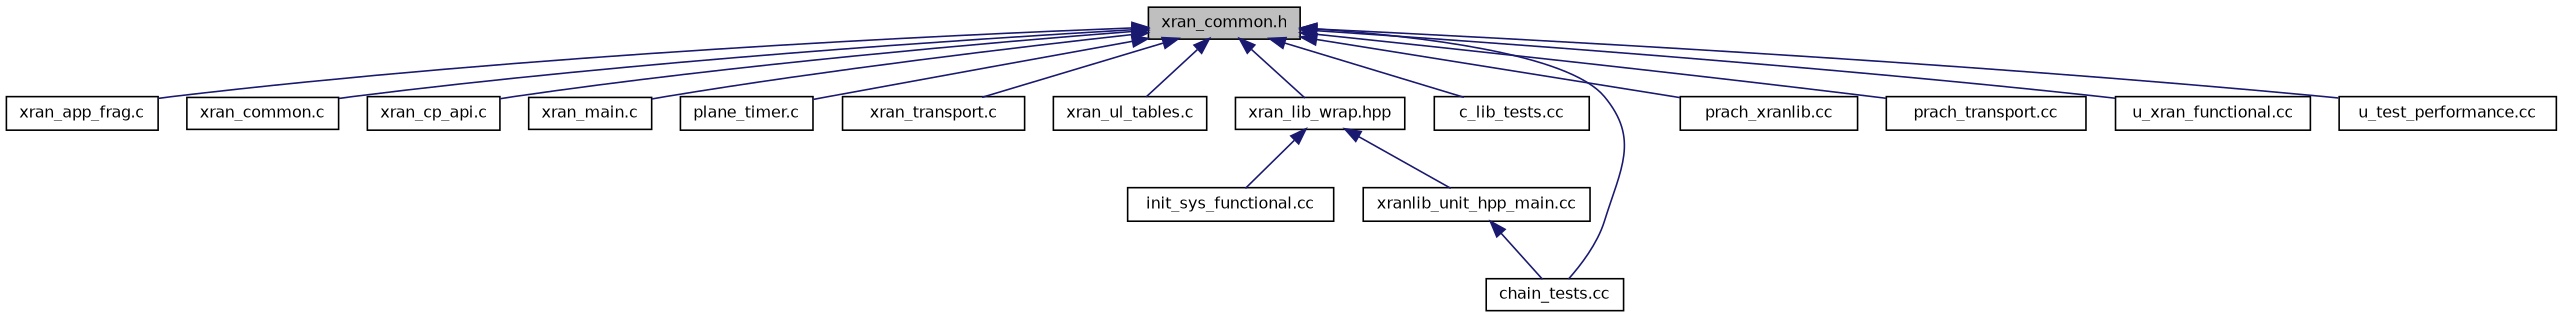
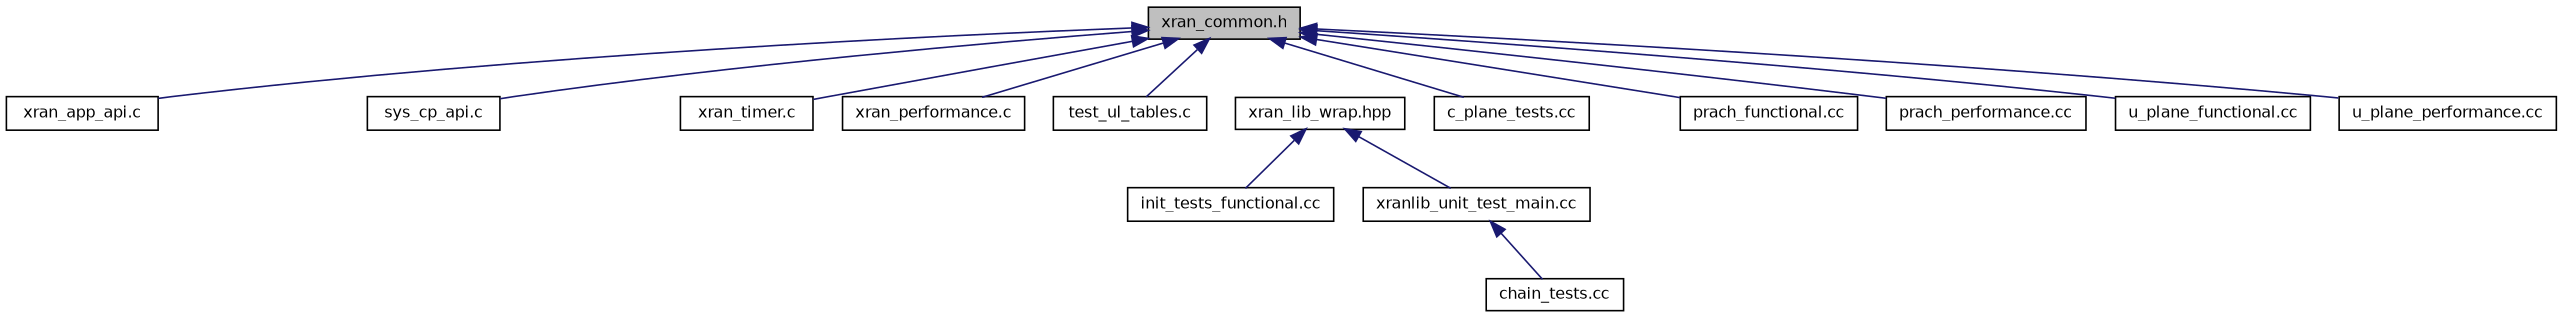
  digraph {
    node [color=black fillcolor=white fontname=Helvetica fontsize=10 shape=record style=filled]
    edge [color=midnightblue dir=back fontname=Helvetica fontsize=10 labelfontname=Helvetica labelfontsize=10 style=solid]
    n1 [fillcolor=grey75 fontcolor=black height=0.2 label="xran_common.h" width=0.4]
-   n2 [height=0.2 label="xran_app_frag.c" width=0.4]
-   n3 [height=0.2 label="xran_common.c" width=0.4]
-   n4 [height=0.2 label="xran_cp_api.c" width=0.4]
-   n5 [height=0.2 label="xran_main.c" width=0.4]
-   n6 [height=0.2 label="plane_timer.c" width=0.4]
-   n7 [height=0.2 label="xran_transport.c" width=0.4]
-   n8 [height=0.2 label="xran_ul_tables.c" width=0.4]
+   n2 [height=0.2 label="xran_app_api.c" width=0.4]
+   n4 [height=0.2 label="sys_cp_api.c" width=0.4]
+   n6 [height=0.2 label="xran_timer.c" width=0.4]
+   n7 [height=0.2 label="xran_performance.c" width=0.4]
+   n8 [height=0.2 label="test_ul_tables.c" width=0.4]
    n9 [height=0.2 label="xran_lib_wrap.hpp" width=0.4]
-   n10 [height=0.2 label="c_lib_tests.cc" width=0.4]
+   n10 [height=0.2 label="c_plane_tests.cc" width=0.4]
    n11 [height=0.2 label="chain_tests.cc" width=0.4]
-   n12 [height=0.2 label="prach_xranlib.cc" width=0.4]
-   n13 [height=0.2 label="prach_transport.cc" width=0.4]
-   n14 [height=0.2 label="u_xran_functional.cc" width=0.4]
-   n15 [height=0.2 label="u_test_performance.cc" width=0.4]
-   n16 [height=0.2 label="init_sys_functional.cc" width=0.4]
-   n17 [height=0.2 label="xranlib_unit_hpp_main.cc" width=0.4]
+   n12 [height=0.2 label="prach_functional.cc" width=0.4]
+   n13 [height=0.2 label="prach_performance.cc" width=0.4]
+   n14 [height=0.2 label="u_plane_functional.cc" width=0.4]
+   n15 [height=0.2 label="u_plane_performance.cc" width=0.4]
+   n16 [height=0.2 label="init_tests_functional.cc" width=0.4]
+   n17 [height=0.2 label="xranlib_unit_test_main.cc" width=0.4]
    n1 -> n2
-   n1 -> n3
    n1 -> n4
-   n1 -> n5
    n1 -> n6
    n1 -> n7
    n1 -> n8
-   n1 -> n9
    n1 -> n10
-   n1 -> n11
    n1 -> n12
    n1 -> n13
    n1 -> n14
    n1 -> n15
    n9 -> n16
    n9 -> n17
    n17 -> n11
  }
